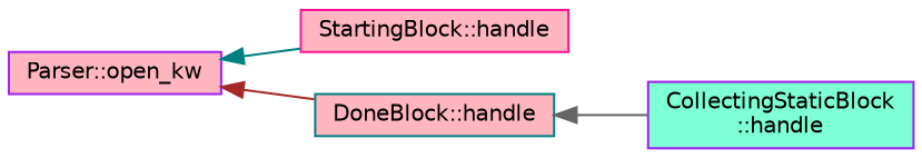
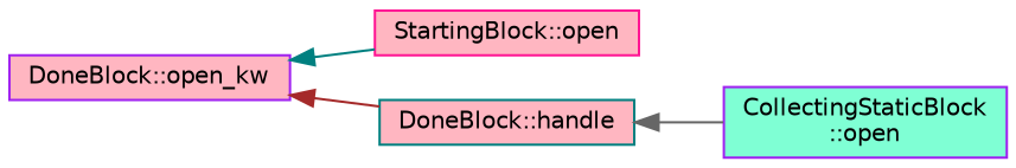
  digraph {
    rankdir=LR
    node [color=purple fillcolor=lightpink fontname=Helvetica fontsize=10 shape=record style=filled]
    edge [dir=back fontname=Helvetica fontsize=10 labelfontname=Helvetica labelfontsize=10 style=solid]
-   n1 [fontcolor=black height=0.2 label="Parser::open_kw" width=0.4]
-   n2 [color=deeppink height=0.2 label="StartingBlock::handle" width=0.4]
+   n1 [fontcolor=black height=0.2 label="DoneBlock::open_kw" width=0.4]
+   n2 [color=deeppink height=0.2 label="StartingBlock::open" width=0.4]
    n3 [color=teal height=0.2 label="DoneBlock::handle" width=0.4]
-   n4 [fillcolor=aquamarine height=0.2 label="CollectingStaticBlock\l::handle" width=0.4]
+   n4 [fillcolor=aquamarine height=0.2 label="CollectingStaticBlock\l::open" width=0.4]
    n1 -> n2 [color=teal]
    n1 -> n3 [color=brown]
    n3 -> n4 [color=gray40]
  }
